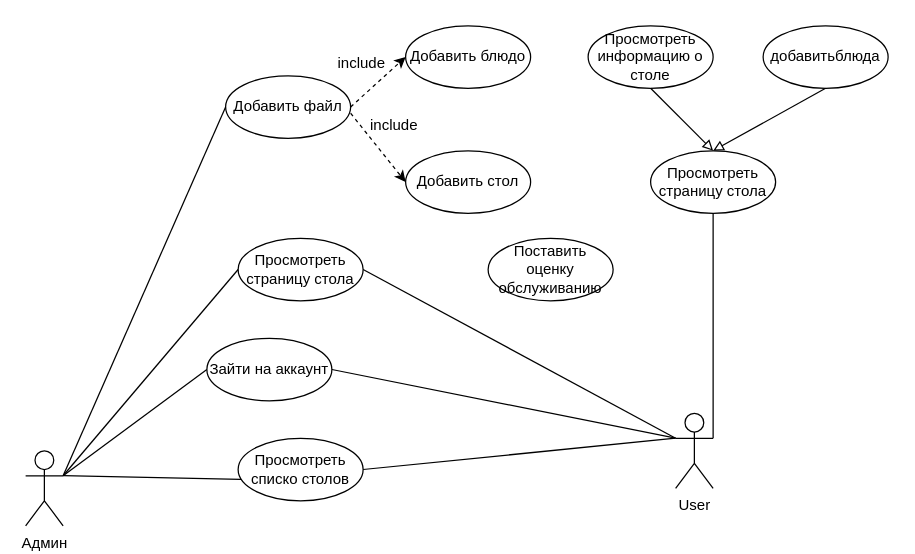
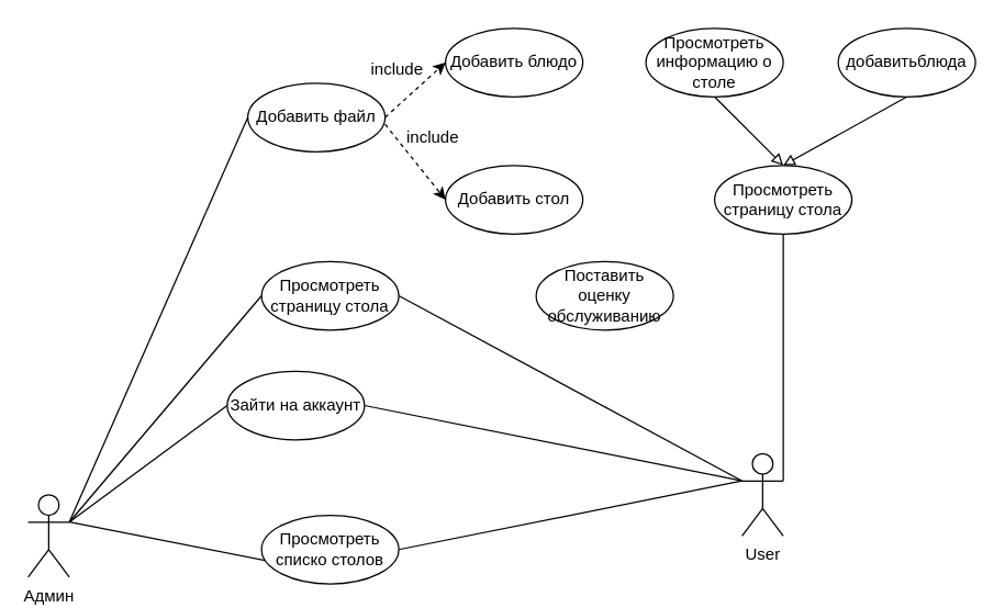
  <mxCell id="0" />
  <mxCell id="1" parent="0" />
  <mxCell id="2" value="User" style="shape=umlActor;verticalLabelPosition=bottom;verticalAlign=top;html=1;outlineConnect=0;" parent="1" vertex="1"><mxGeometry x="540" y="330" width="30" height="60" as="geometry" /></mxCell>
  <mxCell id="3" value="Админ" style="shape=umlActor;verticalLabelPosition=bottom;verticalAlign=top;html=1;outlineConnect=0;" parent="1" vertex="1"><mxGeometry x="20" y="360" width="30" height="60" as="geometry" /></mxCell>
  <mxCell id="4" value="Зайти на аккаунт" style="ellipse;whiteSpace=wrap;html=1;" parent="1" vertex="1"><mxGeometry x="165" y="270" width="100" height="50" as="geometry" /></mxCell>
  <mxCell id="5" value="" style="endArrow=none;html=1;rounded=0;entryX=0;entryY=0.5;entryDx=0;entryDy=0;endFill=0;" parent="1" target="4" edge="1"><mxGeometry width="50" height="50" relative="1" as="geometry"><mxPoint x="50" y="380" as="sourcePoint" /><mxPoint x="100" y="330" as="targetPoint" /></mxGeometry></mxCell>
  <mxCell id="6" value="" style="endArrow=none;html=1;rounded=0;entryX=1;entryY=0.5;entryDx=0;entryDy=0;endFill=0;exitX=0;exitY=0.333;exitDx=0;exitDy=0;exitPerimeter=0;" parent="1" source="2" target="4" edge="1"><mxGeometry width="50" height="50" relative="1" as="geometry"><mxPoint x="470" y="290" as="sourcePoint" /><mxPoint x="260" y="300" as="targetPoint" /></mxGeometry></mxCell>
  <mxCell id="7" value="Добавить файл" style="ellipse;whiteSpace=wrap;html=1;" parent="1" vertex="1"><mxGeometry x="180" y="60" width="100" height="50" as="geometry" /></mxCell>
  <mxCell id="8" value="" style="endArrow=none;html=1;rounded=0;entryX=0;entryY=0.5;entryDx=0;entryDy=0;endFill=0;exitX=1;exitY=0.333;exitDx=0;exitDy=0;exitPerimeter=0;" parent="1" target="7" edge="1" source="3"><mxGeometry width="50" height="50" relative="1" as="geometry"><mxPoint x="50" y="100" as="sourcePoint" /><mxPoint x="330" y="200" as="targetPoint" /></mxGeometry></mxCell>
  <mxCell id="9" value="Добавить блюдо" style="ellipse;whiteSpace=wrap;html=1;" parent="1" vertex="1"><mxGeometry x="324" y="20" width="100" height="50" as="geometry" /></mxCell>
  <mxCell id="10" value="Добавить стол" style="ellipse;whiteSpace=wrap;html=1;" parent="1" vertex="1"><mxGeometry x="324" y="120" width="100" height="50" as="geometry" /></mxCell>
  <mxCell id="11" value="" style="endArrow=classic;html=1;rounded=0;exitX=1;exitY=0.5;exitDx=0;exitDy=0;entryX=0;entryY=0.5;entryDx=0;entryDy=0;dashed=1;" parent="1" source="7" target="9" edge="1"><mxGeometry width="50" height="50" relative="1" as="geometry"><mxPoint x="310" y="220" as="sourcePoint" /><mxPoint x="360" y="170" as="targetPoint" /></mxGeometry></mxCell>
  <mxCell id="12" value="" style="endArrow=classic;html=1;rounded=0;entryX=0;entryY=0.5;entryDx=0;entryDy=0;dashed=1;" parent="1" target="10" edge="1"><mxGeometry width="50" height="50" relative="1" as="geometry"><mxPoint x="280" y="90" as="sourcePoint" /><mxPoint x="334" y="55" as="targetPoint" /></mxGeometry></mxCell>
- <mxCell id="13" value="Просмотреть списко столов" style="ellipse;whiteSpace=wrap;html=1;" parent="1" vertex="1"><mxGeometry x="190" y="350" width="100" height="50" as="geometry" /></mxCell>
+ <mxCell id="13" value="Просмотреть списко столов" style="ellipse;whiteSpace=wrap;html=1;" parent="1" vertex="1"><mxGeometry x="190" y="375" width="100" height="50" as="geometry" /></mxCell>
  <mxCell id="14" value="" style="endArrow=none;html=1;rounded=0;entryX=1;entryY=0.5;entryDx=0;entryDy=0;exitX=0;exitY=0.333;exitDx=0;exitDy=0;exitPerimeter=0;endFill=0;" parent="1" source="2" target="13" edge="1"><mxGeometry width="50" height="50" relative="1" as="geometry"><mxPoint x="50" y="240" as="sourcePoint" /><mxPoint x="270" y="180" as="targetPoint" /></mxGeometry></mxCell>
  <mxCell id="15" value="" style="endArrow=none;html=1;rounded=0;entryX=0.023;entryY=0.657;entryDx=0;entryDy=0;exitX=1;exitY=0.333;exitDx=0;exitDy=0;exitPerimeter=0;entryPerimeter=0;endFill=0;" parent="1" source="3" target="13" edge="1"><mxGeometry width="50" height="50" relative="1" as="geometry"><mxPoint x="60" y="390" as="sourcePoint" /><mxPoint x="160" y="335" as="targetPoint" /></mxGeometry></mxCell>
  <mxCell id="16" value="Просмотреть страницу стола" style="ellipse;whiteSpace=wrap;html=1;" parent="1" vertex="1"><mxGeometry x="190" y="190" width="100" height="50" as="geometry" /></mxCell>
  <mxCell id="17" value="include" style="text;strokeColor=none;fillColor=none;align=left;verticalAlign=middle;spacingLeft=4;spacingRight=4;overflow=hidden;points=[[0,0.5],[1,0.5]];portConstraint=eastwest;rotatable=0;whiteSpace=wrap;html=1;" parent="1" vertex="1"><mxGeometry x="290" y="90" width="60" height="20" as="geometry" /></mxCell>
  <mxCell id="18" value="include" style="text;strokeColor=none;fillColor=none;align=left;verticalAlign=middle;spacingLeft=4;spacingRight=4;overflow=hidden;points=[[0,0.5],[1,0.5]];portConstraint=eastwest;rotatable=0;whiteSpace=wrap;html=1;" parent="1" vertex="1"><mxGeometry x="264" y="40" width="60" height="20" as="geometry" /></mxCell>
  <mxCell id="19" value="" style="endArrow=none;html=1;rounded=0;entryX=1;entryY=0.5;entryDx=0;entryDy=0;endFill=0;exitX=0;exitY=0.333;exitDx=0;exitDy=0;exitPerimeter=0;" parent="1" source="2" target="16" edge="1"><mxGeometry width="50" height="50" relative="1" as="geometry"><mxPoint x="470" y="290" as="sourcePoint" /><mxPoint x="300" y="305" as="targetPoint" /></mxGeometry></mxCell>
  <mxCell id="20" value="" style="endArrow=none;html=1;rounded=0;entryX=0;entryY=0.5;entryDx=0;entryDy=0;endFill=0;" parent="1" target="16" edge="1"><mxGeometry width="50" height="50" relative="1" as="geometry"><mxPoint x="50" y="380" as="sourcePoint" /><mxPoint x="200" y="305" as="targetPoint" /></mxGeometry></mxCell>
  <mxCell id="21" value="Просмотреть страницу стола" style="ellipse;whiteSpace=wrap;html=1;" parent="1" vertex="1"><mxGeometry x="520" y="120" width="100" height="50" as="geometry" /></mxCell>
  <mxCell id="22" value="" style="endArrow=none;html=1;rounded=0;entryX=0.5;entryY=1;entryDx=0;entryDy=0;endFill=0;exitX=1;exitY=0.333;exitDx=0;exitDy=0;exitPerimeter=0;" parent="1" source="2" target="21" edge="1"><mxGeometry width="50" height="50" relative="1" as="geometry"><mxPoint x="480" y="300" as="sourcePoint" /><mxPoint x="300" y="225" as="targetPoint" /></mxGeometry></mxCell>
  <mxCell id="23" value="Просмотреть информацию о столе" style="ellipse;whiteSpace=wrap;html=1;" parent="1" vertex="1"><mxGeometry x="470" y="20" width="100" height="50" as="geometry" /></mxCell>
  <mxCell id="24" value="добавитьблюда" style="ellipse;whiteSpace=wrap;html=1;" parent="1" vertex="1"><mxGeometry x="610" y="20" width="100" height="50" as="geometry" /></mxCell>
  <mxCell id="25" value="" style="endArrow=block;html=1;rounded=0;entryX=0.5;entryY=0;entryDx=0;entryDy=0;endFill=0;exitX=0.5;exitY=1;exitDx=0;exitDy=0;" parent="1" source="23" target="21" edge="1"><mxGeometry width="50" height="50" relative="1" as="geometry"><mxPoint x="510" y="300" as="sourcePoint" /><mxPoint x="580" y="180" as="targetPoint" /></mxGeometry></mxCell>
  <mxCell id="26" value="" style="endArrow=block;html=1;rounded=0;endFill=0;exitX=0.5;exitY=1;exitDx=0;exitDy=0;" parent="1" source="24" edge="1"><mxGeometry width="50" height="50" relative="1" as="geometry"><mxPoint x="530" y="80" as="sourcePoint" /><mxPoint x="570" y="120" as="targetPoint" /></mxGeometry></mxCell>
  <mxCell id="27" value="Поставить оценку обслуживанию" style="ellipse;whiteSpace=wrap;html=1;" parent="1" vertex="1"><mxGeometry x="390" y="190" width="100" height="50" as="geometry" /></mxCell>
